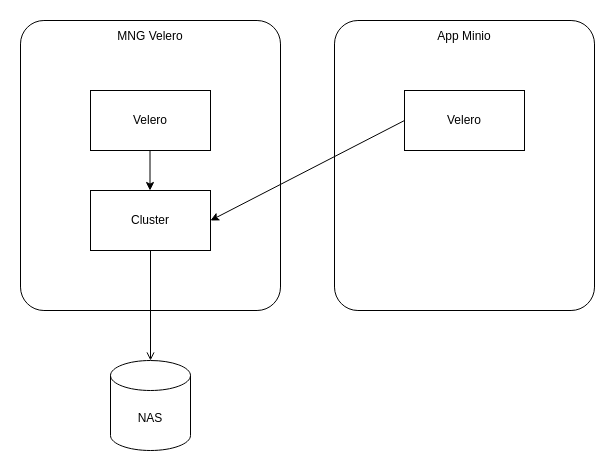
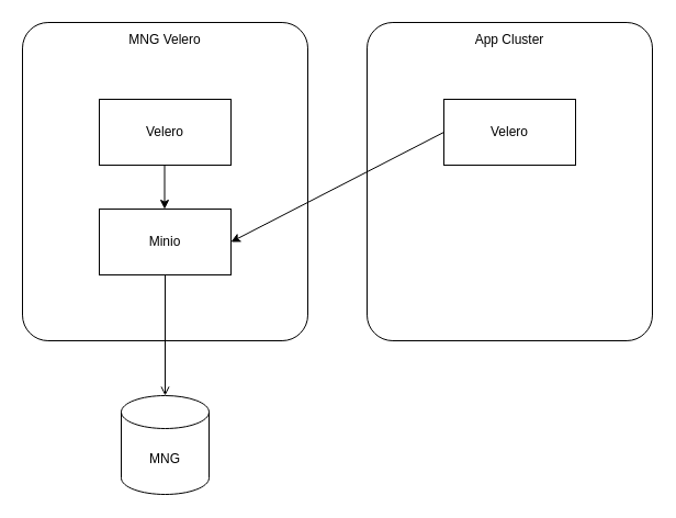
  <mxCell id="0" />
  <mxCell id="1" parent="0" />
- <mxCell id="2" value="App Minio&lt;div&gt;&lt;br&gt;&lt;/div&gt;&lt;div&gt;&lt;br&gt;&lt;/div&gt;&lt;div&gt;&lt;br&gt;&lt;/div&gt;&lt;div&gt;&lt;br&gt;&lt;/div&gt;&lt;div&gt;&lt;br&gt;&lt;/div&gt;&lt;div&gt;&lt;br&gt;&lt;/div&gt;&lt;div&gt;&lt;br&gt;&lt;/div&gt;&lt;div&gt;&lt;br&gt;&lt;/div&gt;&lt;div&gt;&lt;br&gt;&lt;/div&gt;&lt;div&gt;&lt;br&gt;&lt;/div&gt;&lt;div&gt;&lt;br&gt;&lt;/div&gt;&lt;div&gt;&lt;br&gt;&lt;/div&gt;&lt;div&gt;&lt;br&gt;&lt;/div&gt;&lt;div&gt;&lt;br&gt;&lt;/div&gt;&lt;div&gt;&lt;br&gt;&lt;/div&gt;&lt;div&gt;&lt;br&gt;&lt;/div&gt;&lt;div&gt;&lt;br&gt;&lt;/div&gt;&lt;div&gt;&lt;br&gt;&lt;/div&gt;" style="rounded=1;whiteSpace=wrap;html=1;arcSize=9;" vertex="1" parent="1"><mxGeometry x="334" y="20" width="260" height="290" as="geometry" /></mxCell>
+ <mxCell id="2" value="App Cluster&lt;div&gt;&lt;br&gt;&lt;/div&gt;&lt;div&gt;&lt;br&gt;&lt;/div&gt;&lt;div&gt;&lt;br&gt;&lt;/div&gt;&lt;div&gt;&lt;br&gt;&lt;/div&gt;&lt;div&gt;&lt;br&gt;&lt;/div&gt;&lt;div&gt;&lt;br&gt;&lt;/div&gt;&lt;div&gt;&lt;br&gt;&lt;/div&gt;&lt;div&gt;&lt;br&gt;&lt;/div&gt;&lt;div&gt;&lt;br&gt;&lt;/div&gt;&lt;div&gt;&lt;br&gt;&lt;/div&gt;&lt;div&gt;&lt;br&gt;&lt;/div&gt;&lt;div&gt;&lt;br&gt;&lt;/div&gt;&lt;div&gt;&lt;br&gt;&lt;/div&gt;&lt;div&gt;&lt;br&gt;&lt;/div&gt;&lt;div&gt;&lt;br&gt;&lt;/div&gt;&lt;div&gt;&lt;br&gt;&lt;/div&gt;&lt;div&gt;&lt;br&gt;&lt;/div&gt;&lt;div&gt;&lt;br&gt;&lt;/div&gt;" style="rounded=1;whiteSpace=wrap;html=1;arcSize=9;" vertex="1" parent="1"><mxGeometry x="334" y="20" width="260" height="290" as="geometry" /></mxCell>
  <mxCell id="3" value="MNG Velero&lt;div&gt;&lt;br&gt;&lt;/div&gt;&lt;div&gt;&lt;br&gt;&lt;/div&gt;&lt;div&gt;&lt;br&gt;&lt;/div&gt;&lt;div&gt;&lt;br&gt;&lt;/div&gt;&lt;div&gt;&lt;br&gt;&lt;/div&gt;&lt;div&gt;&lt;br&gt;&lt;/div&gt;&lt;div&gt;&lt;br&gt;&lt;/div&gt;&lt;div&gt;&lt;br&gt;&lt;/div&gt;&lt;div&gt;&lt;br&gt;&lt;/div&gt;&lt;div&gt;&lt;br&gt;&lt;/div&gt;&lt;div&gt;&lt;br&gt;&lt;/div&gt;&lt;div&gt;&lt;br&gt;&lt;/div&gt;&lt;div&gt;&lt;br&gt;&lt;/div&gt;&lt;div&gt;&lt;br&gt;&lt;/div&gt;&lt;div&gt;&lt;br&gt;&lt;/div&gt;&lt;div&gt;&lt;br&gt;&lt;/div&gt;&lt;div&gt;&lt;br&gt;&lt;/div&gt;&lt;div&gt;&lt;br&gt;&lt;/div&gt;" style="rounded=1;whiteSpace=wrap;html=1;arcSize=9;" vertex="1" parent="1"><mxGeometry x="20" y="20" width="260" height="290" as="geometry" /></mxCell>
  <mxCell id="4" value="Velero" style="rounded=0;whiteSpace=wrap;html=1;" vertex="1" parent="1"><mxGeometry x="90" y="90" width="120" height="60" as="geometry" /></mxCell>
  <mxCell id="5" value="Velero" style="rounded=0;whiteSpace=wrap;html=1;" vertex="1" parent="1"><mxGeometry x="404" y="90" width="120" height="60" as="geometry" /></mxCell>
- <mxCell id="6" value="NAS" style="shape=cylinder3;whiteSpace=wrap;html=1;boundedLbl=1;backgroundOutline=1;size=15;" vertex="1" parent="1"><mxGeometry x="110" y="360" width="80" height="90" as="geometry" /></mxCell>
- <mxCell id="7" value="Cluster" style="rounded=0;whiteSpace=wrap;html=1;" vertex="1" parent="1"><mxGeometry x="90" y="190" width="120" height="60" as="geometry" /></mxCell>
+ <mxCell id="6" value="MNG" style="shape=cylinder3;whiteSpace=wrap;html=1;boundedLbl=1;backgroundOutline=1;size=15;" vertex="1" parent="1"><mxGeometry x="110" y="360" width="80" height="90" as="geometry" /></mxCell>
+ <mxCell id="7" value="Minio" style="rounded=0;whiteSpace=wrap;html=1;" vertex="1" parent="1"><mxGeometry x="90" y="190" width="120" height="60" as="geometry" /></mxCell>
  <mxCell id="8" value="" style="endArrow=classic;html=1;rounded=0;" edge="1" parent="1"><mxGeometry width="50" height="50" relative="1" as="geometry"><mxPoint x="149.5" y="150" as="sourcePoint" /><mxPoint x="149.5" y="190" as="targetPoint" /></mxGeometry></mxCell>
  <mxCell id="9" value="" style="endArrow=classic;html=1;rounded=0;entryX=1;entryY=0.5;entryDx=0;entryDy=0;" edge="1" parent="1" target="7"><mxGeometry width="50" height="50" relative="1" as="geometry"><mxPoint x="404" y="120" as="sourcePoint" /><mxPoint x="404" y="160" as="targetPoint" /></mxGeometry></mxCell>
  <mxCell id="10" value="" style="endArrow=open;html=1;rounded=0;entryX=0.5;entryY=0;entryDx=0;entryDy=0;entryPerimeter=0;" edge="1" parent="1" source="7" target="6"><mxGeometry width="50" height="50" relative="1" as="geometry"><mxPoint x="149.5" y="290" as="sourcePoint" /><mxPoint x="150" y="340" as="targetPoint" /></mxGeometry></mxCell>
